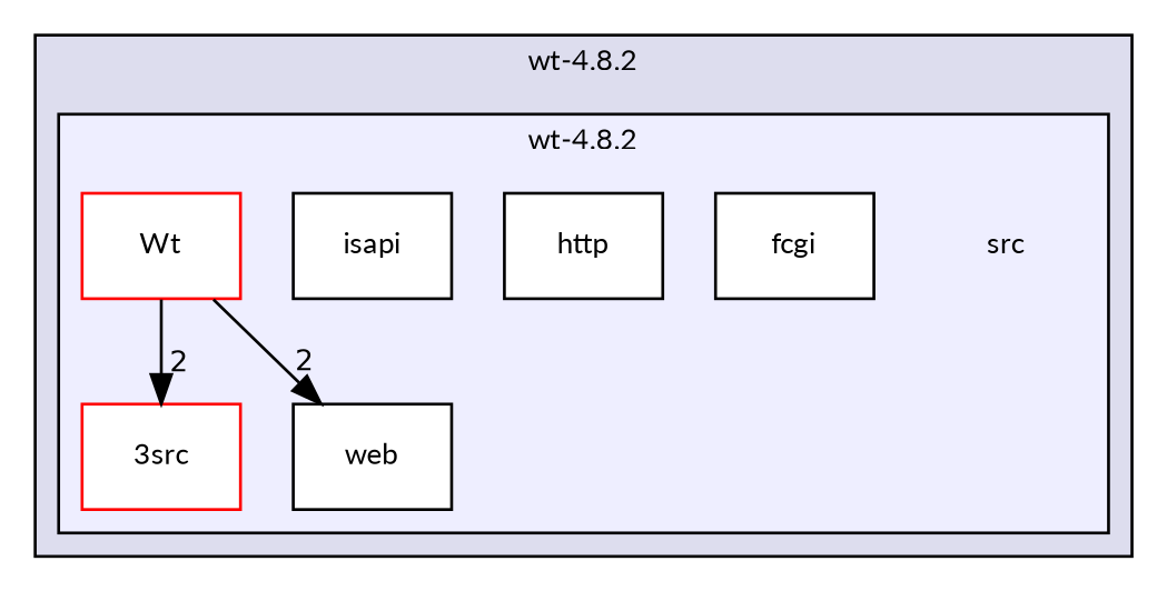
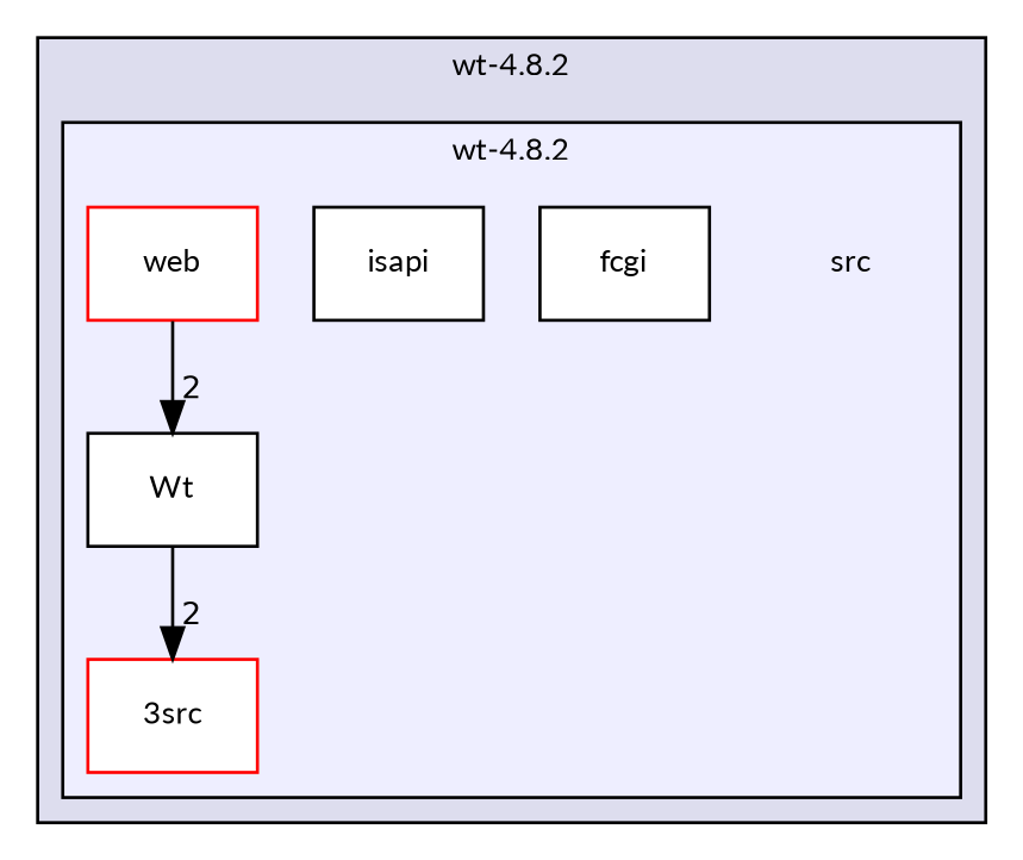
  digraph {
    compound=true
    fontname=Lato
    node [color=black fontname=Lato fontsize=10 shape=box fillcolor=white style=filled]
    edge [fontname=Lato headlabel=2 labeldistance=1.5 labelfontname=Helvetica labelfontsize=10]
    n1 [color=red label=src shape=plaintext fillcolor="" style=""]
    n2 [color=red label="3src"]
    n3 [label=fcgi]
-   n4 [label=http]
    n5 [label=isapi]
-   n6 [label=web]
-   n7 [color=red label=Wt]
+   n6 [color=red label=web]
+   n7 [label=Wt]
    subgraph cluster_1 {
      bgcolor="#ddddee"
      fontsize=10
      label="wt-4.8.2"
      pencolor=black
      subgraph cluster_2 {
        bgcolor="#eeeeff"
        fontsize=10
        label="wt-4.8.2"
        pencolor=black
        n1
        n2
        n3
-       n4
        n5
        n6
        n7
      }
    }
-   n7 -> n6
+   n6 -> n7
    n7 -> n2
  }
